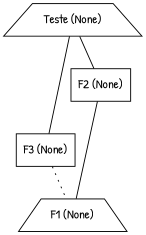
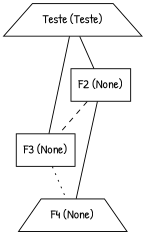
  graph {
    fontname="Patrick Hand"
    node [fontname="Patrick Hand" shape=box]
    edge [fontname="Patrick Hand" style=solid]
    "F2 (None)"
-   "Teste (None)" [shape=trapezium]
+   "Teste (None)" [shape=trapezium label="Teste (Teste)"]
    "F3 (None)"
-   "F1 (None)" [shape=trapezium]
+   "F1 (None)" [shape=trapezium label="F4 (None)"]
+   "F2 (None)" -- "F3 (None)" [style=dashed]
    "F2 (None)" -- "F1 (None)"
    "Teste (None)" -- "F2 (None)"
    "Teste (None)" -- "F3 (None)"
    "F3 (None)" -- "F1 (None)" [style=dotted]
  }
